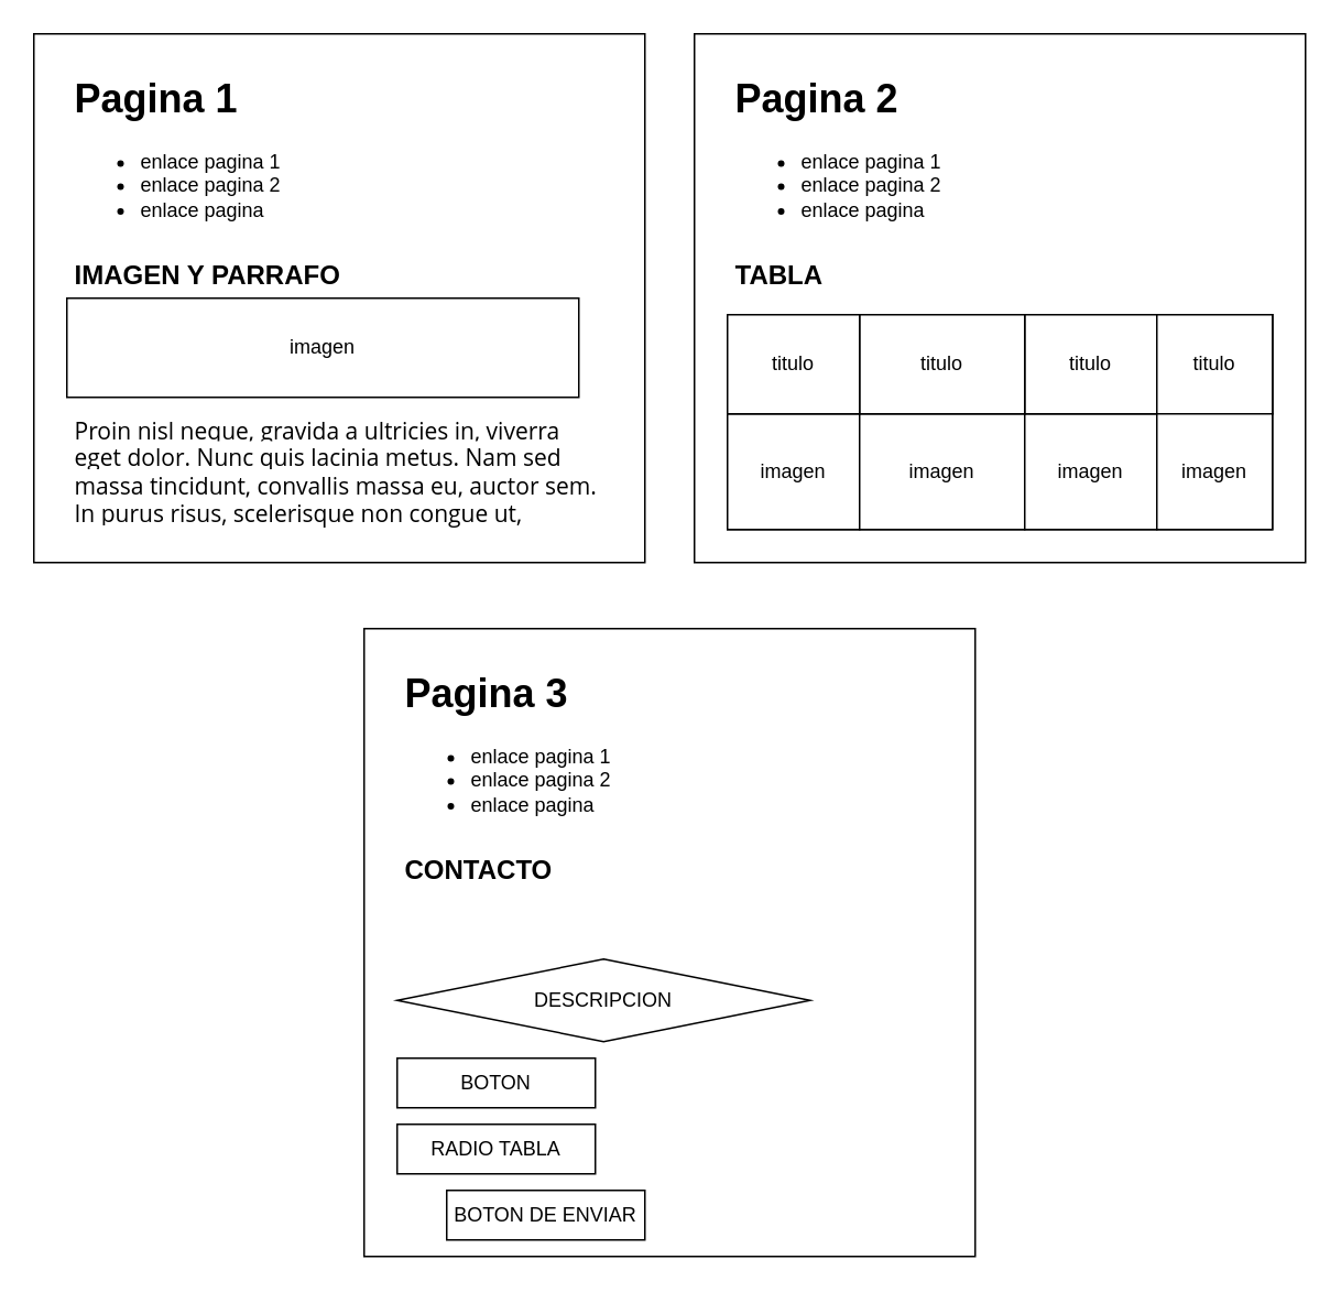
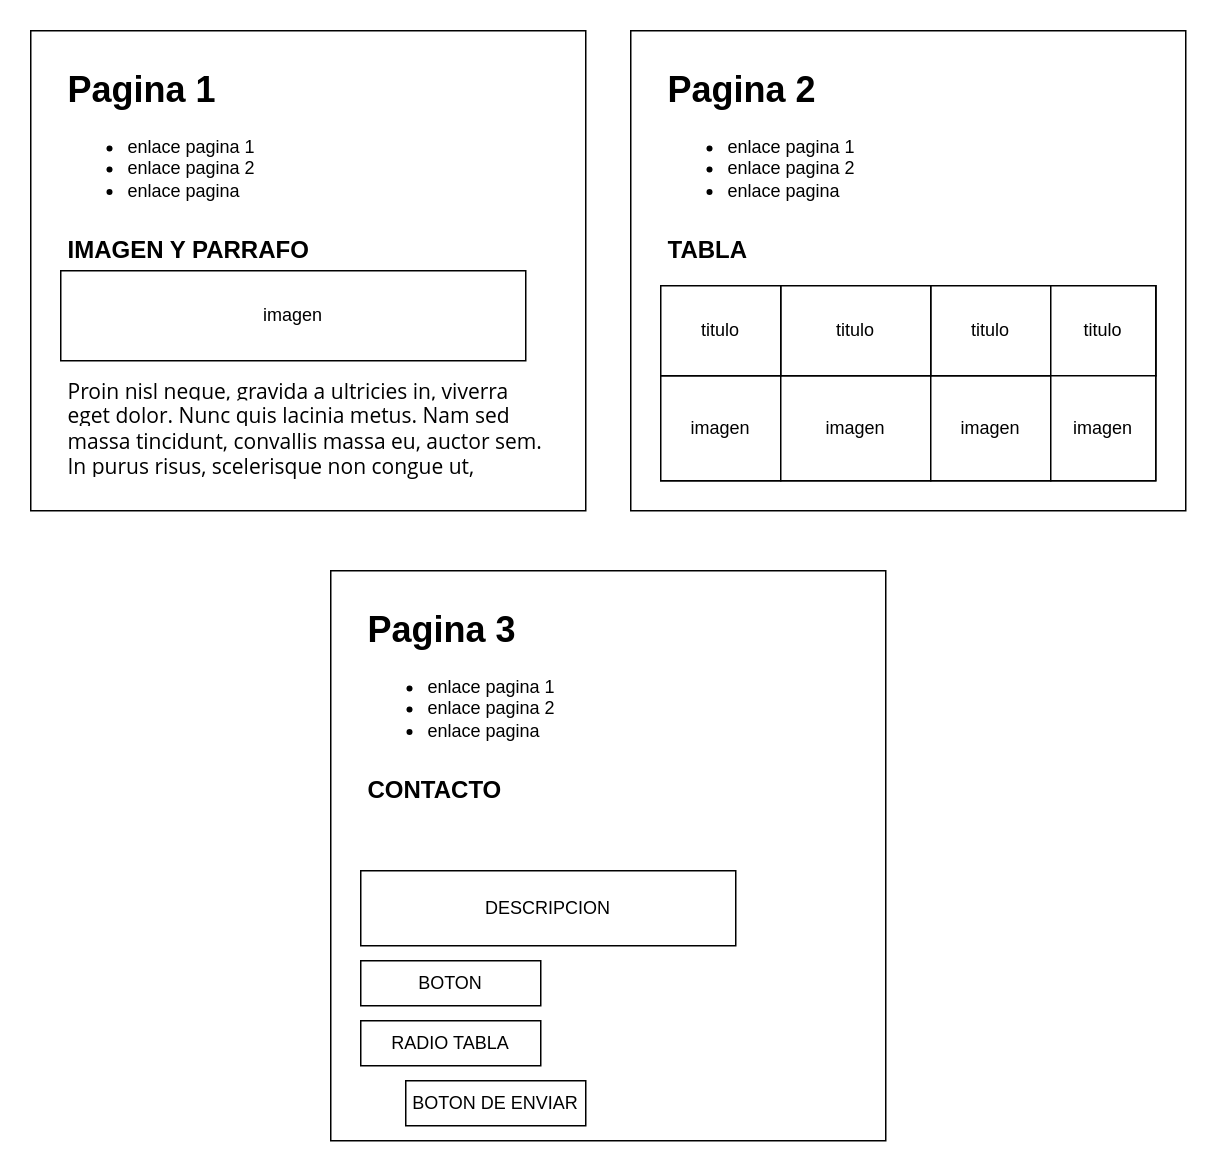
  <mxCell id="0" />
  <mxCell id="1" parent="0" />
  <mxCell id="2" value="" style="rounded=0;whiteSpace=wrap;html=1;" vertex="1" parent="1"><mxGeometry x="20" y="20" width="370" height="320" as="geometry" /></mxCell>
  <mxCell id="3" value="" style="rounded=0;whiteSpace=wrap;html=1;" vertex="1" parent="1"><mxGeometry x="420" y="20" width="370" height="320" as="geometry" /></mxCell>
  <mxCell id="4" value="" style="rounded=0;whiteSpace=wrap;html=1;" vertex="1" parent="1"><mxGeometry x="220" y="380" width="370" height="380" as="geometry" /></mxCell>
  <mxCell id="5" value="&lt;h1&gt;Pagina 1&lt;/h1&gt;&lt;div&gt;&lt;ul&gt;&lt;li&gt;enlace pagina 1&lt;/li&gt;&lt;li&gt;enlace pagina 2&lt;/li&gt;&lt;li&gt;enlace pagina&lt;br&gt;&lt;/li&gt;&lt;/ul&gt;&lt;div&gt;&lt;h1&gt;&lt;span style=&quot;font-size: 16px&quot;&gt;IMAGEN Y PARRAFO&lt;/span&gt;&lt;/h1&gt;&lt;/div&gt;&lt;/div&gt;&lt;div&gt;&lt;br&gt;&lt;/div&gt;&lt;div&gt;&lt;br&gt;&lt;/div&gt;&lt;div&gt;&lt;br&gt;&lt;/div&gt;&lt;div&gt;&lt;br&gt;&lt;/div&gt;&lt;div&gt;&lt;span style=&quot;font-family: &amp;#34;open sans&amp;#34; , &amp;#34;arial&amp;#34; , sans-serif ; font-size: 14px ; text-align: justify ; background-color: rgb(255 , 255 , 255)&quot;&gt;Proin nisl neque, gravida a ultricies in, viverra eget dolor. Nunc quis lacinia metus. Nam sed massa tincidunt, convallis massa eu, auctor sem. In purus risus, scelerisque non congue ut, hendrerit nec&lt;/span&gt;&lt;br&gt;&lt;/div&gt;" style="text;html=1;strokeColor=none;fillColor=none;spacing=5;spacingTop=-20;whiteSpace=wrap;overflow=hidden;rounded=0;" vertex="1" parent="1"><mxGeometry x="40" y="40" width="330" height="280" as="geometry" /></mxCell>
  <mxCell id="6" value="imagen" style="rounded=0;whiteSpace=wrap;html=1;" vertex="1" parent="1"><mxGeometry x="40" y="180" width="310" height="60" as="geometry" /></mxCell>
  <mxCell id="7" value="&lt;h1&gt;Pagina 2&lt;/h1&gt;&lt;div&gt;&lt;ul&gt;&lt;li&gt;enlace pagina 1&lt;/li&gt;&lt;li&gt;enlace pagina 2&lt;/li&gt;&lt;li&gt;enlace pagina&lt;br&gt;&lt;/li&gt;&lt;/ul&gt;&lt;div&gt;&lt;h1&gt;&lt;span style=&quot;font-size: 16px&quot;&gt;TABLA&lt;/span&gt;&lt;/h1&gt;&lt;/div&gt;&lt;/div&gt;&lt;div&gt;&lt;br&gt;&lt;/div&gt;&lt;div&gt;&lt;br&gt;&lt;/div&gt;&lt;div&gt;&lt;br&gt;&lt;/div&gt;&lt;div&gt;&lt;br&gt;&lt;/div&gt;&lt;div&gt;&lt;br&gt;&lt;/div&gt;" style="text;html=1;strokeColor=none;fillColor=none;spacing=5;spacingTop=-20;whiteSpace=wrap;overflow=hidden;rounded=0;" vertex="1" parent="1"><mxGeometry x="440" y="40" width="330" height="280" as="geometry" /></mxCell>
  <mxCell id="8" value="" style="rounded=0;whiteSpace=wrap;html=1;" vertex="1" parent="1"><mxGeometry x="440" y="190" width="330" height="130" as="geometry" /></mxCell>
  <mxCell id="9" value="" style="rounded=0;whiteSpace=wrap;html=1;" vertex="1" parent="1"><mxGeometry x="440" y="190" width="330" height="60" as="geometry" /></mxCell>
  <mxCell id="10" value="imagen" style="rounded=0;whiteSpace=wrap;html=1;" vertex="1" parent="1"><mxGeometry x="440" y="250" width="80" height="70" as="geometry" /></mxCell>
  <mxCell id="11" value="imagen" style="rounded=0;whiteSpace=wrap;html=1;" vertex="1" parent="1"><mxGeometry x="520" y="250" width="100" height="70" as="geometry" /></mxCell>
  <mxCell id="12" value="imagen" style="rounded=0;whiteSpace=wrap;html=1;" vertex="1" parent="1"><mxGeometry x="620" y="250" width="80" height="70" as="geometry" /></mxCell>
  <mxCell id="13" value="titulo" style="rounded=0;whiteSpace=wrap;html=1;" vertex="1" parent="1"><mxGeometry x="620" y="190" width="80" height="60" as="geometry" /></mxCell>
  <mxCell id="14" value="titulo" style="rounded=0;whiteSpace=wrap;html=1;" vertex="1" parent="1"><mxGeometry x="520" y="190" width="100" height="60" as="geometry" /></mxCell>
  <mxCell id="15" value="titulo" style="rounded=0;whiteSpace=wrap;html=1;" vertex="1" parent="1"><mxGeometry x="440" y="190" width="80" height="60" as="geometry" /></mxCell>
  <mxCell id="16" value="titulo" style="rounded=0;whiteSpace=wrap;html=1;" vertex="1" parent="1"><mxGeometry x="700" y="190" width="70" height="60" as="geometry" /></mxCell>
  <mxCell id="17" value="imagen" style="rounded=0;whiteSpace=wrap;html=1;" vertex="1" parent="1"><mxGeometry x="700" y="250" width="70" height="70" as="geometry" /></mxCell>
  <mxCell id="18" value="&lt;h1&gt;Pagina 3&lt;/h1&gt;&lt;div&gt;&lt;ul&gt;&lt;li&gt;enlace pagina 1&lt;/li&gt;&lt;li&gt;enlace pagina 2&lt;/li&gt;&lt;li&gt;enlace pagina&lt;br&gt;&lt;/li&gt;&lt;/ul&gt;&lt;div&gt;&lt;h1&gt;&lt;span style=&quot;font-size: 16px&quot;&gt;CONTACTO&lt;/span&gt;&lt;/h1&gt;&lt;/div&gt;&lt;/div&gt;&lt;div&gt;&lt;br&gt;&lt;/div&gt;&lt;div&gt;&lt;br&gt;&lt;/div&gt;&lt;div&gt;&lt;br&gt;&lt;/div&gt;&lt;div&gt;&lt;br&gt;&lt;/div&gt;&lt;div&gt;&lt;br&gt;&lt;/div&gt;" style="text;html=1;strokeColor=none;fillColor=none;spacing=5;spacingTop=-20;whiteSpace=wrap;overflow=hidden;rounded=0;" vertex="1" parent="1"><mxGeometry x="240" y="400" width="330" height="280" as="geometry" /></mxCell>
- <mxCell id="19" value="DESCRIPCION" style="rhombus;whiteSpace=wrap;html=1;" vertex="1" parent="1"><mxGeometry x="240" y="580" width="250" height="50" as="geometry" /></mxCell>
+ <mxCell id="19" value="DESCRIPCION" style="rounded=0;whiteSpace=wrap;html=1;" vertex="1" parent="1"><mxGeometry x="240" y="580" width="250" height="50" as="geometry" /></mxCell>
  <mxCell id="20" value="BOTON" style="rounded=0;whiteSpace=wrap;html=1;" vertex="1" parent="1"><mxGeometry x="240" y="640" width="120" height="30" as="geometry" /></mxCell>
  <mxCell id="21" value="RADIO TABLA" style="rounded=0;whiteSpace=wrap;html=1;" vertex="1" parent="1"><mxGeometry x="240" y="680" width="120" height="30" as="geometry" /></mxCell>
  <mxCell id="22" value="BOTON DE ENVIAR" style="rounded=0;whiteSpace=wrap;html=1;" vertex="1" parent="1"><mxGeometry x="270" y="720" width="120" height="30" as="geometry" /></mxCell>
